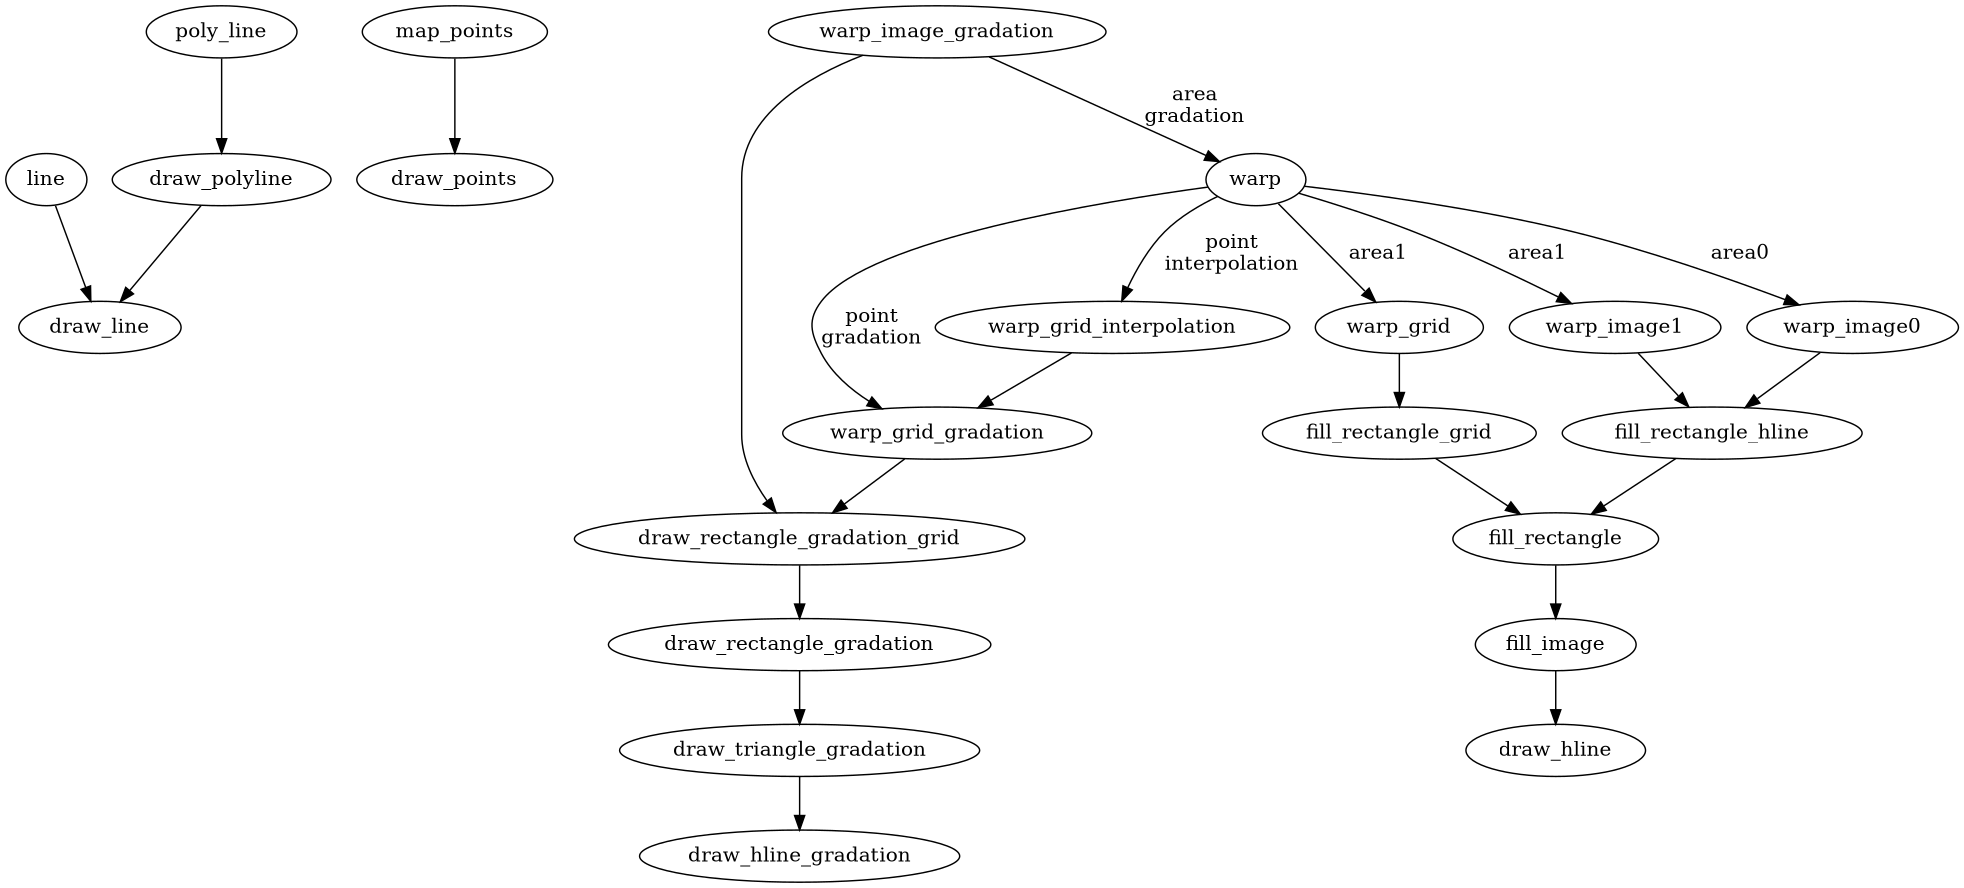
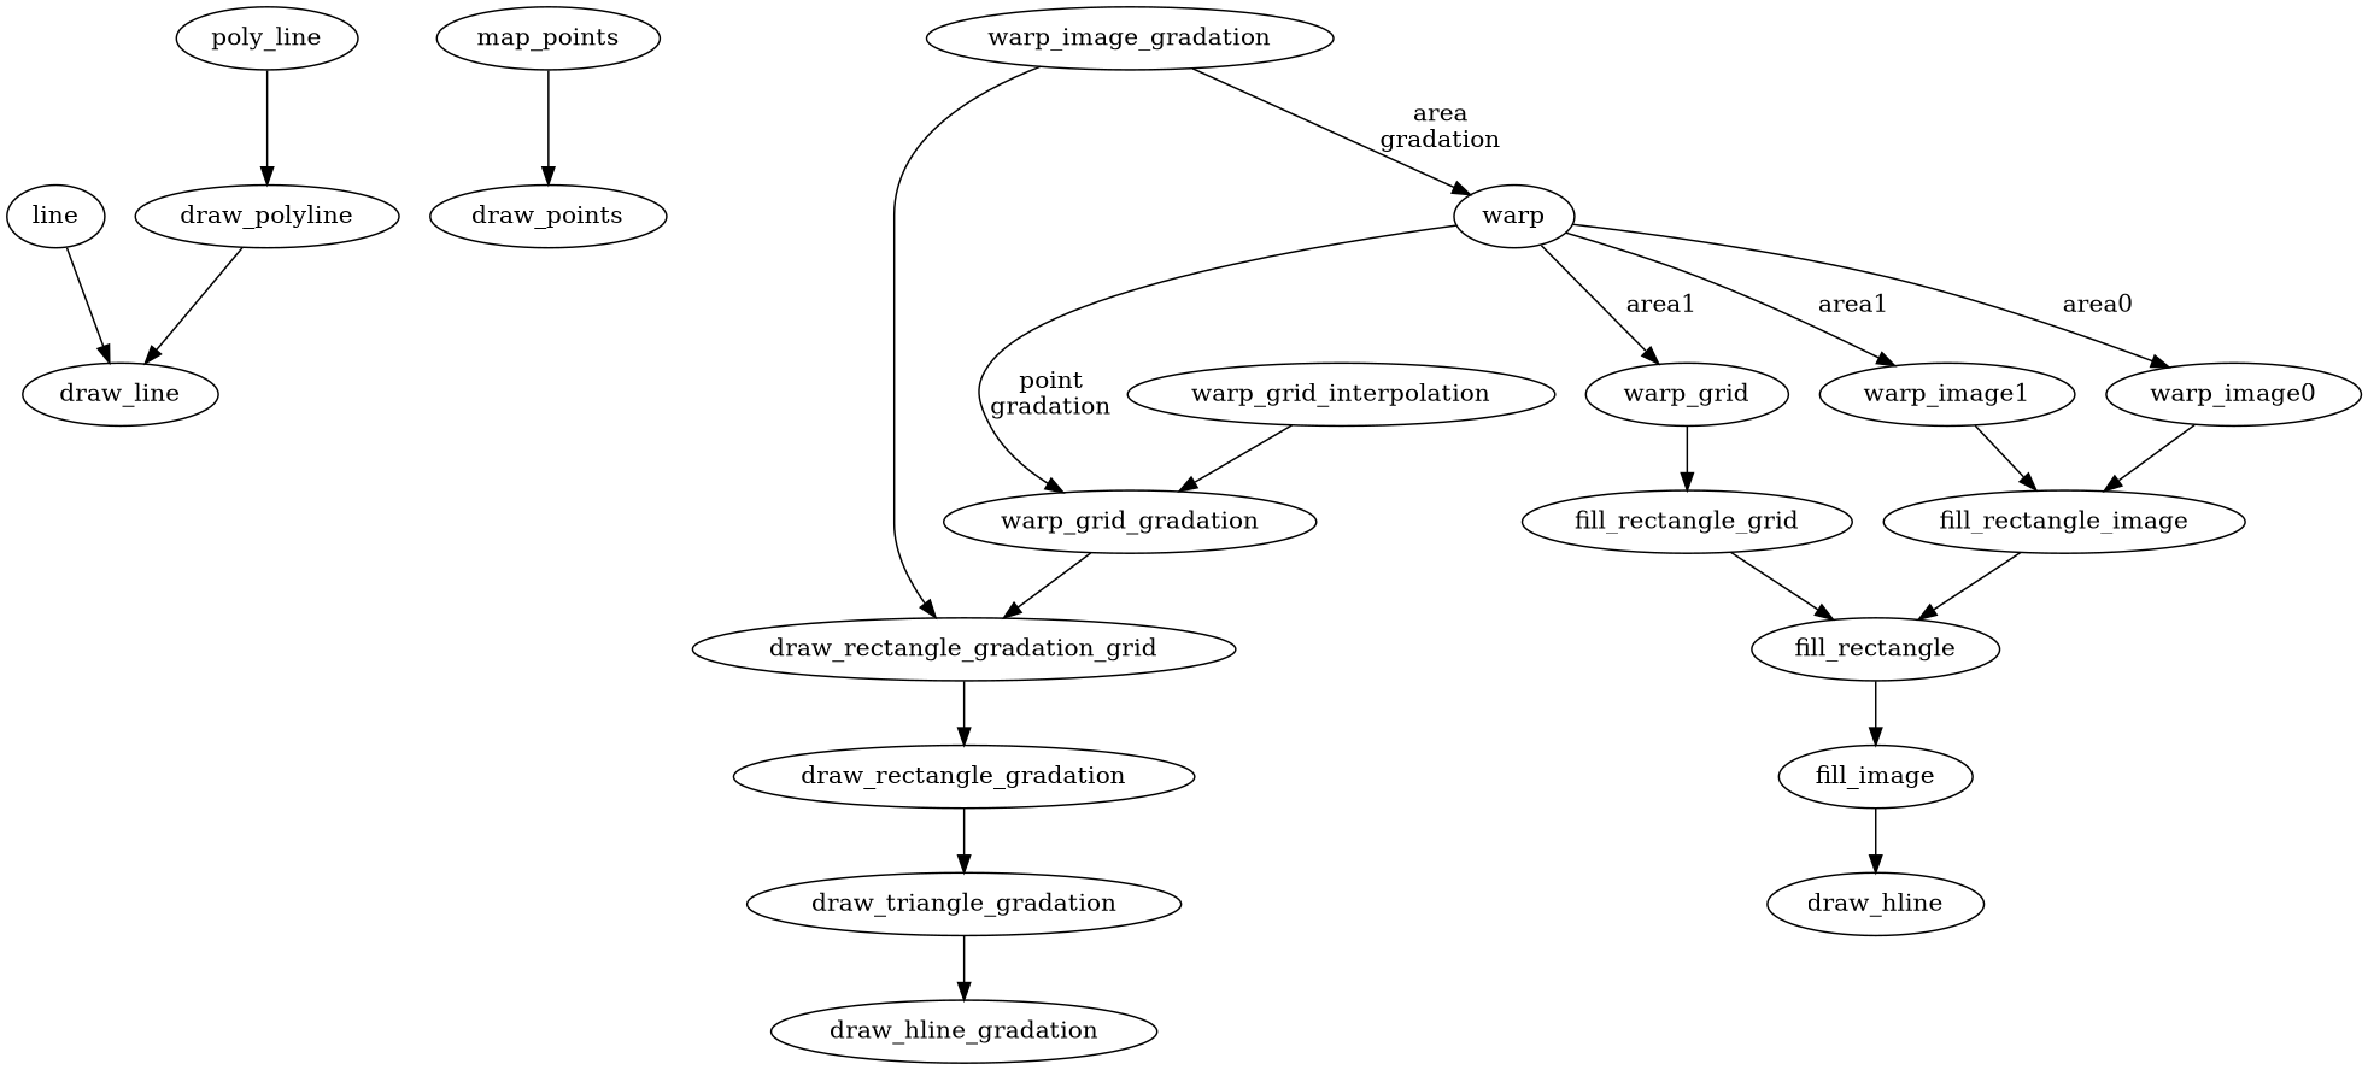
  digraph {
    line
    draw_line
    poly_line
    draw_polyline
    map_points
    draw_points
    n7 [label=fill_image]
    draw_hline
    draw_triangle_gradation
    draw_hline_gradation
    draw_rectangle_gradation
    draw_rectangle_gradation_grid
    fill_rectangle
-   fill_rectangle_image [label=fill_rectangle_hline]
+   fill_rectangle_image
    fill_rectangle_grid
    warp_image0
    warp_image1
    warp_grid
    warp_image_gradation
    warp
    warp_grid_gradation
    warp_grid_interpolation
    line -> draw_line
    poly_line -> draw_polyline
    draw_polyline -> draw_line
    map_points -> draw_points
    n7 -> draw_hline
    draw_triangle_gradation -> draw_hline_gradation
    draw_rectangle_gradation -> draw_triangle_gradation
    draw_rectangle_gradation_grid -> draw_rectangle_gradation
    fill_rectangle -> n7
    fill_rectangle_image -> fill_rectangle
    fill_rectangle_grid -> fill_rectangle
    warp_image0 -> fill_rectangle_image
    warp_image1 -> fill_rectangle_image
    warp_grid -> fill_rectangle_grid
    warp_image_gradation -> draw_rectangle_gradation_grid
    warp_image_gradation -> warp [label="area\ngradation"]
    warp -> warp_image0 [label=area0]
    warp -> warp_image1 [label=area1]
    warp -> warp_grid [label=area1]
    warp -> warp_grid_gradation [label="point\ngradation"]
-   warp -> warp_grid_interpolation [label="point\ninterpolation"]
    warp_grid_gradation -> draw_rectangle_gradation_grid
    warp_grid_interpolation -> warp_grid_gradation
  }
